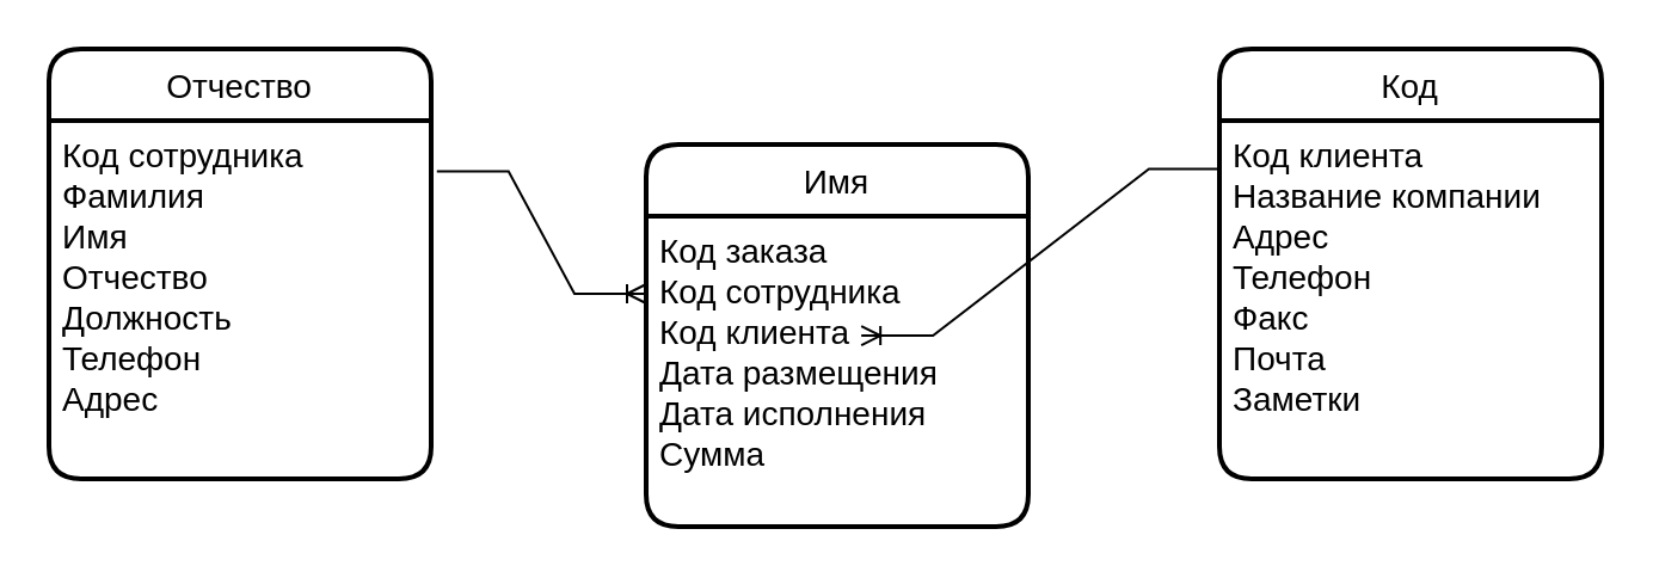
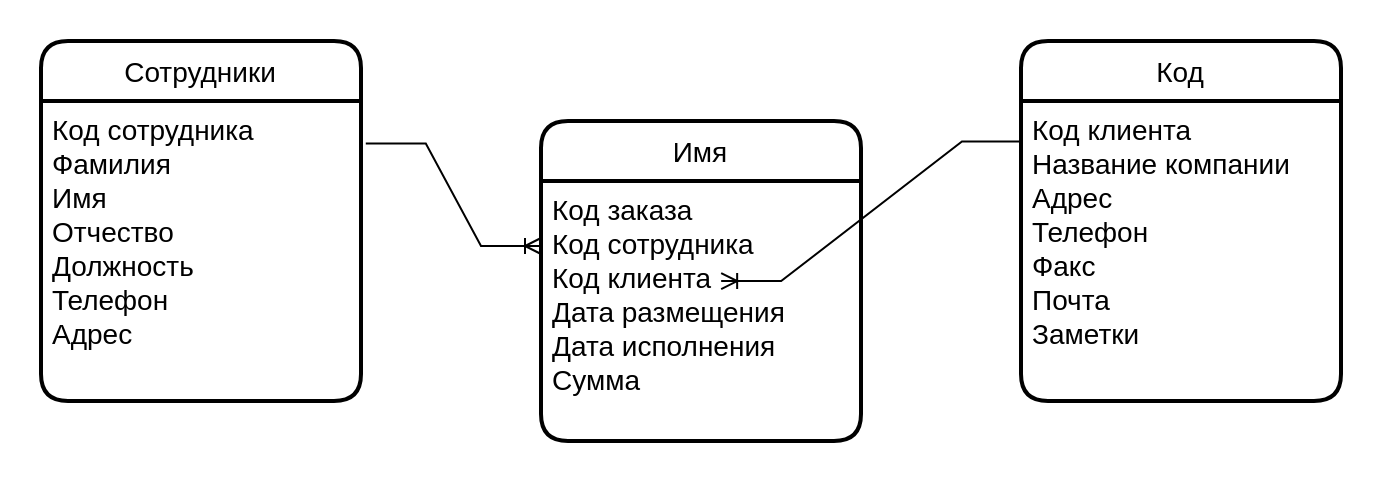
  <mxCell id="0" />
  <mxCell id="1" parent="0" />
- <mxCell id="2" value="Отчество" style="swimlane;childLayout=stackLayout;horizontal=1;startSize=30;horizontalStack=0;rounded=1;fontSize=14;fontStyle=0;strokeWidth=2;resizeParent=0;resizeLast=1;shadow=0;dashed=0;align=center;" parent="1" vertex="1"><mxGeometry x="20" y="20" width="160" height="180" as="geometry" /></mxCell>
+ <mxCell id="2" value="Сотрудники" style="swimlane;childLayout=stackLayout;horizontal=1;startSize=30;horizontalStack=0;rounded=1;fontSize=14;fontStyle=0;strokeWidth=2;resizeParent=0;resizeLast=1;shadow=0;dashed=0;align=center;" parent="1" vertex="1"><mxGeometry x="20" y="20" width="160" height="180" as="geometry" /></mxCell>
  <mxCell id="3" value="Код сотрудника&#10;Фамилия&#10;Имя&#10;Отчество&#10;Должность&#10;Телефон&#10;Адрес" style="align=left;strokeColor=none;fillColor=none;spacingLeft=4;fontSize=14;verticalAlign=top;resizable=0;rotatable=0;part=1;" parent="2" vertex="1"><mxGeometry y="30" width="160" height="150" as="geometry" /></mxCell>
  <mxCell id="4" value="Имя" style="swimlane;childLayout=stackLayout;horizontal=1;startSize=30;horizontalStack=0;rounded=1;fontSize=14;fontStyle=0;strokeWidth=2;resizeParent=0;resizeLast=1;shadow=0;dashed=0;align=center;" parent="1" vertex="1"><mxGeometry x="270" y="60" width="160" height="160" as="geometry" /></mxCell>
  <mxCell id="5" value="Код заказа&#10;Код сотрудника&#10;Код клиента&#10;Дата размещения&#10;Дата исполнения&#10;Сумма" style="align=left;strokeColor=none;fillColor=none;spacingLeft=4;fontSize=14;verticalAlign=top;resizable=0;rotatable=0;part=1;" parent="4" vertex="1"><mxGeometry y="30" width="160" height="130" as="geometry" /></mxCell>
  <mxCell id="6" value="Код" style="swimlane;childLayout=stackLayout;horizontal=1;startSize=30;horizontalStack=0;rounded=1;fontSize=14;fontStyle=0;strokeWidth=2;resizeParent=0;resizeLast=1;shadow=0;dashed=0;align=center;" parent="1" vertex="1"><mxGeometry x="510" y="20" width="160" height="180" as="geometry" /></mxCell>
  <mxCell id="7" value="Код клиента&#10;Название компании&#10;Адрес&#10;Телефон&#10;Факс&#10;Почта&#10;Заметки" style="align=left;strokeColor=none;fillColor=none;spacingLeft=4;fontSize=14;verticalAlign=top;resizable=0;rotatable=0;part=1;" parent="6" vertex="1"><mxGeometry y="30" width="160" height="150" as="geometry" /></mxCell>
  <mxCell id="8" value="" style="edgeStyle=entityRelationEdgeStyle;fontSize=14;html=1;endArrow=ERoneToMany;rounded=0;exitX=1.015;exitY=0.142;exitDx=0;exitDy=0;entryX=0;entryY=0.25;entryDx=0;entryDy=0;exitPerimeter=0;" parent="1" source="3" target="5" edge="1"><mxGeometry width="100" height="100" relative="1" as="geometry"><mxPoint x="310" y="210" as="sourcePoint" /><mxPoint x="410" y="110" as="targetPoint" /></mxGeometry></mxCell>
  <mxCell id="9" value="" style="edgeStyle=entityRelationEdgeStyle;fontSize=14;html=1;endArrow=ERoneToMany;rounded=0;exitX=0.003;exitY=0.135;exitDx=0;exitDy=0;exitPerimeter=0;entryX=0.563;entryY=0.385;entryDx=0;entryDy=0;entryPerimeter=0;" parent="1" source="7" target="5" edge="1"><mxGeometry width="100" height="100" relative="1" as="geometry"><mxPoint x="350" y="275" as="sourcePoint" /><mxPoint x="220" y="450" as="targetPoint" /></mxGeometry></mxCell>
